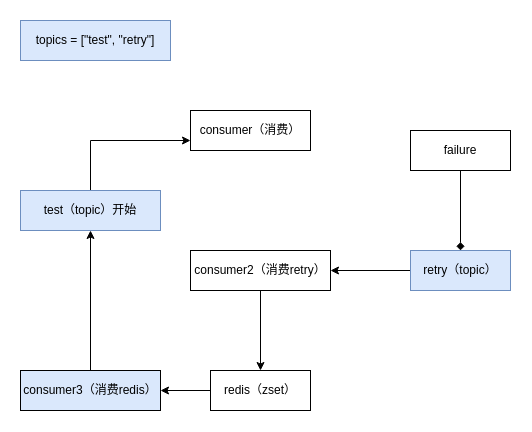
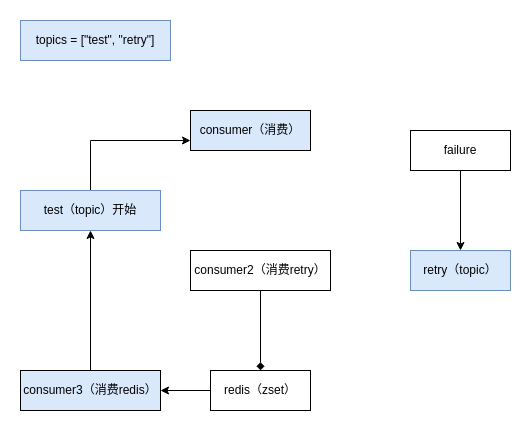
  <mxCell id="0" />
  <mxCell id="1" parent="0" />
- <mxCell id="2" value="consumer（消费）" style="rounded=0;whiteSpace=wrap;html=1;" vertex="1" parent="1"><mxGeometry x="190" y="110" width="120" height="40" as="geometry" /></mxCell>
- <mxCell id="3" value="" style="edgeStyle=orthogonalEdgeStyle;rounded=0;orthogonalLoop=1;jettySize=auto;html=1;endArrow=diamond;" edge="1" parent="1" source="4" target="6"><mxGeometry relative="1" as="geometry" /></mxCell>
+ <mxCell id="2" value="consumer（消费）" style="rounded=0;whiteSpace=wrap;html=1;fillColor=#dae8fc;" vertex="1" parent="1"><mxGeometry x="190" y="110" width="120" height="40" as="geometry" /></mxCell>
+ <mxCell id="3" value="" style="edgeStyle=orthogonalEdgeStyle;rounded=0;orthogonalLoop=1;jettySize=auto;html=1;" edge="1" parent="1" source="4" target="6"><mxGeometry relative="1" as="geometry" /></mxCell>
  <mxCell id="4" value="failure" style="rounded=0;whiteSpace=wrap;html=1;" vertex="1" parent="1"><mxGeometry x="410" y="130" width="100" height="40" as="geometry" /></mxCell>
- <mxCell id="5" value="" style="edgeStyle=orthogonalEdgeStyle;rounded=0;orthogonalLoop=1;jettySize=auto;html=1;" edge="1" parent="1" source="6" target="8"><mxGeometry relative="1" as="geometry" /></mxCell>
  <mxCell id="6" value="retry（topic）" style="rounded=0;whiteSpace=wrap;html=1;fillColor=#dae8fc;strokeColor=#6c8ebf;" vertex="1" parent="1"><mxGeometry x="410" y="250" width="100" height="40" as="geometry" /></mxCell>
- <mxCell id="7" value="" style="edgeStyle=orthogonalEdgeStyle;rounded=0;orthogonalLoop=1;jettySize=auto;html=1;" edge="1" parent="1" source="8" target="10"><mxGeometry relative="1" as="geometry" /></mxCell>
+ <mxCell id="7" value="" style="edgeStyle=orthogonalEdgeStyle;rounded=0;orthogonalLoop=1;jettySize=auto;html=1;endArrow=diamond;" edge="1" parent="1" source="8" target="10"><mxGeometry relative="1" as="geometry" /></mxCell>
  <mxCell id="8" value="consumer2（消费retry）" style="rounded=0;whiteSpace=wrap;html=1;" vertex="1" parent="1"><mxGeometry x="190" y="250" width="140" height="40" as="geometry" /></mxCell>
  <mxCell id="9" style="edgeStyle=orthogonalEdgeStyle;rounded=0;orthogonalLoop=1;jettySize=auto;html=1;" edge="1" parent="1" source="10" target="15"><mxGeometry relative="1" as="geometry" /></mxCell>
  <mxCell id="10" value="redis（zset）" style="rounded=0;whiteSpace=wrap;html=1;" vertex="1" parent="1"><mxGeometry x="210" y="370" width="100" height="40" as="geometry" /></mxCell>
  <mxCell id="11" style="edgeStyle=orthogonalEdgeStyle;rounded=0;orthogonalLoop=1;jettySize=auto;html=1;exitX=0.5;exitY=0;exitDx=0;exitDy=0;entryX=0;entryY=0.75;entryDx=0;entryDy=0;" edge="1" parent="1" source="12" target="2"><mxGeometry relative="1" as="geometry" /></mxCell>
  <mxCell id="12" value="test（topic）开始" style="rounded=0;whiteSpace=wrap;html=1;fillColor=#dae8fc;strokeColor=#6c8ebf;" vertex="1" parent="1"><mxGeometry x="20" y="190" width="140" height="40" as="geometry" /></mxCell>
  <mxCell id="13" value="topics = [&quot;test&quot;, &quot;retry&quot;]" style="rounded=0;whiteSpace=wrap;html=1;fillColor=#dae8fc;strokeColor=#6c8ebf;" vertex="1" parent="1"><mxGeometry x="20" y="20" width="150" height="40" as="geometry" /></mxCell>
  <mxCell id="14" style="edgeStyle=orthogonalEdgeStyle;rounded=0;orthogonalLoop=1;jettySize=auto;html=1;entryX=0.5;entryY=1;entryDx=0;entryDy=0;" edge="1" parent="1" source="15" target="12"><mxGeometry relative="1" as="geometry" /></mxCell>
  <mxCell id="15" value="consumer3（消费redis）" style="rounded=0;whiteSpace=wrap;html=1;fillColor=#dae8fc;" vertex="1" parent="1"><mxGeometry x="20" y="370" width="140" height="40" as="geometry" /></mxCell>
